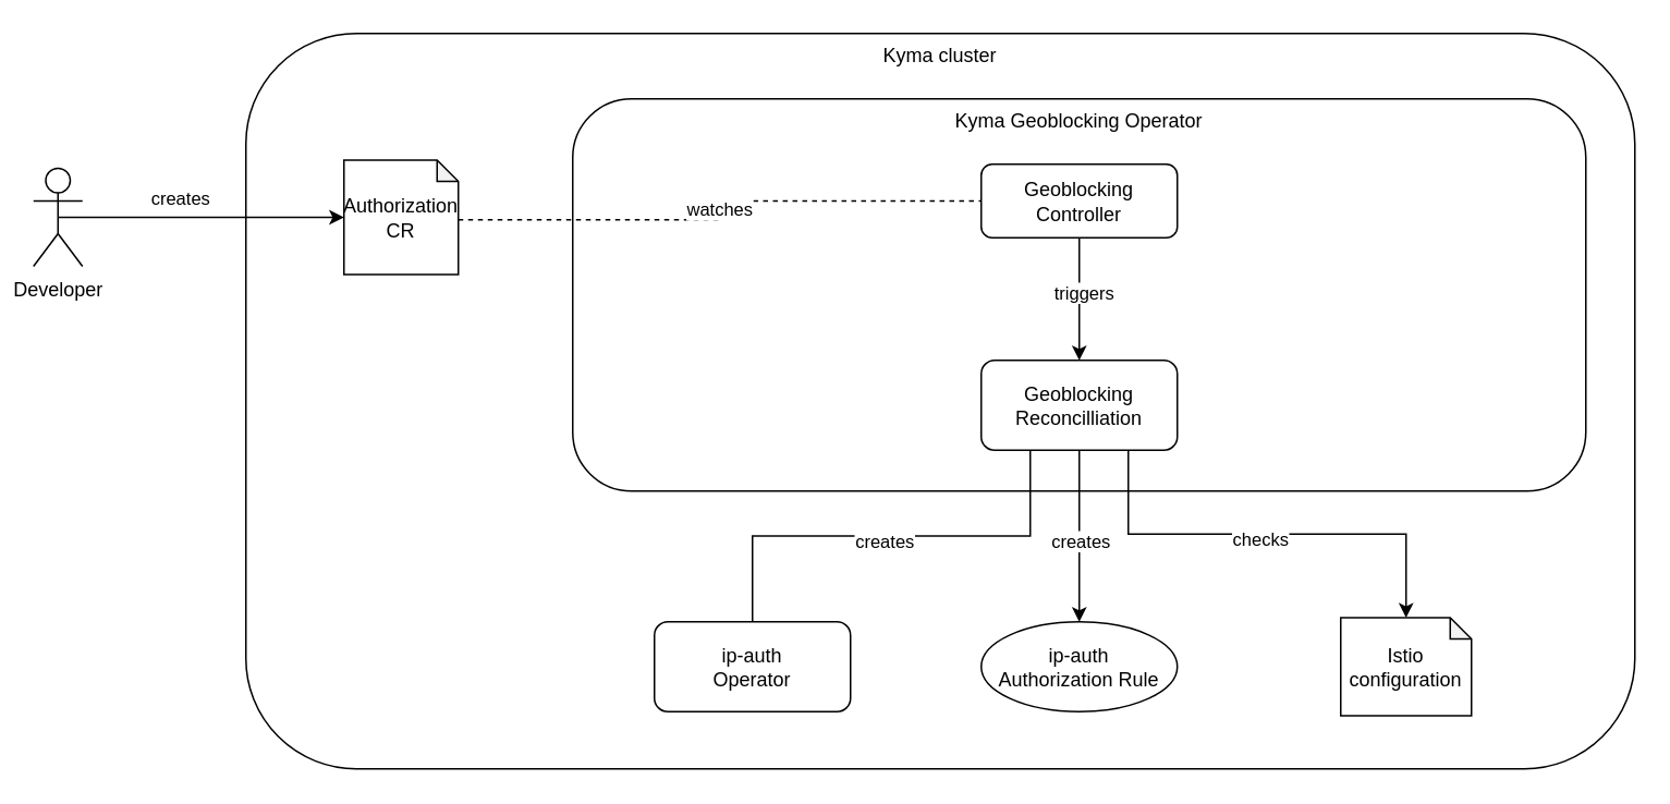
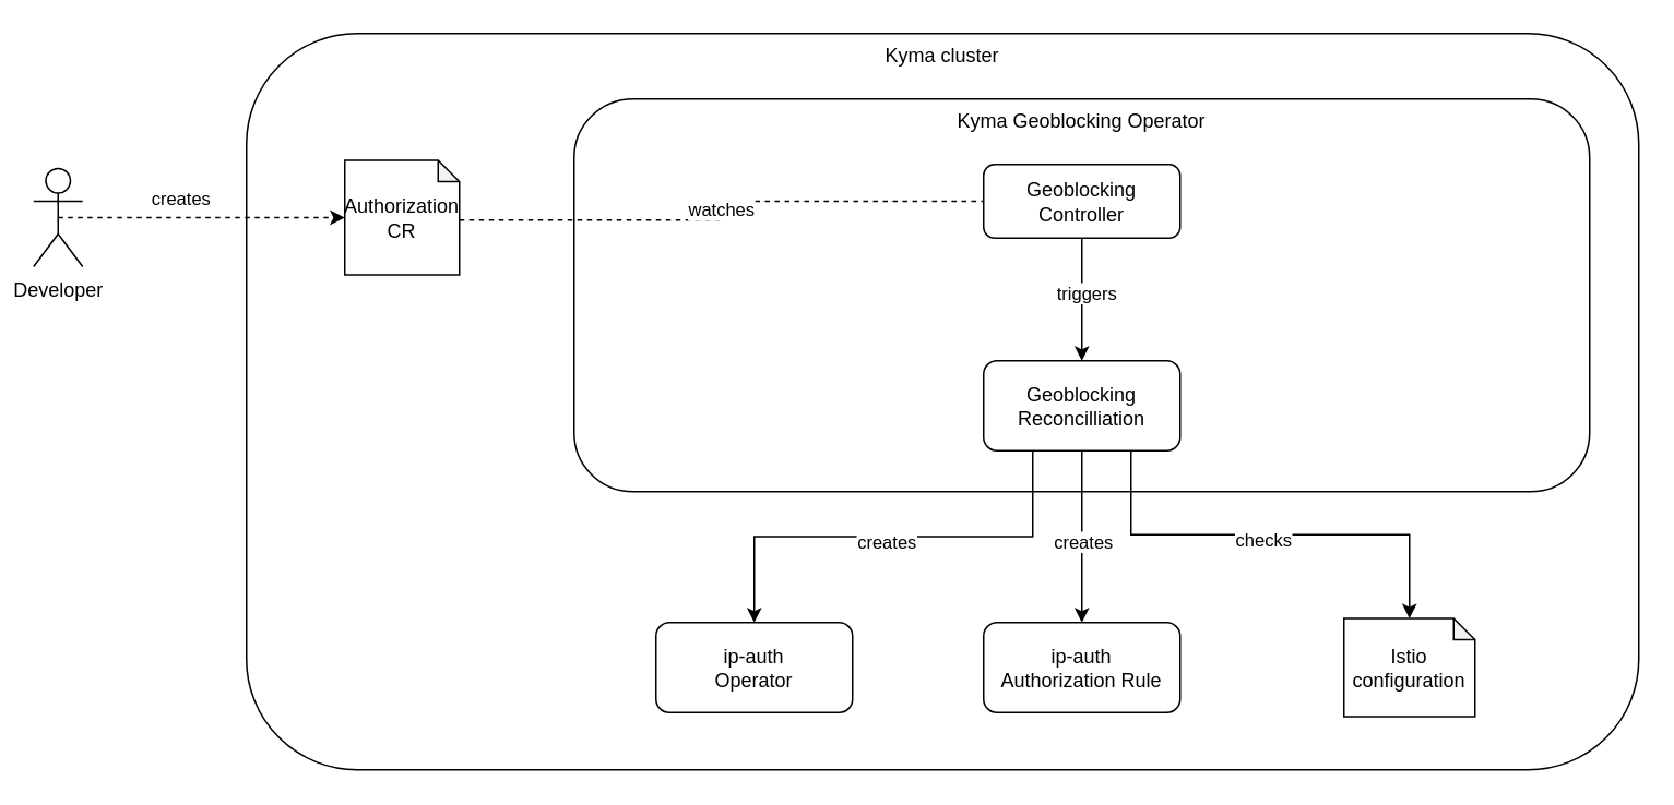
  <mxCell id="0" />
  <mxCell id="1" parent="0" />
  <mxCell id="2" value="Kyma cluster" style="rounded=1;whiteSpace=wrap;html=1;verticalAlign=top;" parent="1" vertex="1"><mxGeometry x="150" y="20" width="850" height="450" as="geometry" /></mxCell>
  <mxCell id="3" value="Kyma Geoblocking Operator" style="rounded=1;whiteSpace=wrap;html=1;verticalAlign=top;" parent="1" vertex="1"><mxGeometry x="350" y="60" width="620" height="240" as="geometry" /></mxCell>
  <mxCell id="4" value="Developer" style="shape=umlActor;verticalLabelPosition=bottom;verticalAlign=top;html=1;outlineConnect=0;" parent="1" vertex="1"><mxGeometry x="20" y="102.5" width="30" height="60" as="geometry" /></mxCell>
  <mxCell id="5" value="watches" style="edgeStyle=orthogonalEdgeStyle;rounded=0;orthogonalLoop=1;jettySize=auto;html=1;exitX=0;exitY=0;exitDx=70;exitDy=36.5;exitPerimeter=0;dashed=1;endArrow=none;endFill=0;entryX=0;entryY=0.5;entryDx=0;entryDy=0;" parent="1" source="6" target="11" edge="1"><mxGeometry relative="1" as="geometry" /></mxCell>
  <mxCell id="6" value="Authorization CR" style="shape=note;whiteSpace=wrap;html=1;backgroundOutline=1;darkOpacity=0.05;size=13;" parent="1" vertex="1"><mxGeometry x="210" y="97.5" width="70" height="70" as="geometry" /></mxCell>
- <mxCell id="7" style="edgeStyle=orthogonalEdgeStyle;rounded=0;orthogonalLoop=1;jettySize=auto;html=1;exitX=0.5;exitY=0.5;exitDx=0;exitDy=0;exitPerimeter=0;entryX=0;entryY=0.5;entryDx=0;entryDy=0;entryPerimeter=0;" parent="1" source="4" target="6" edge="1"><mxGeometry relative="1" as="geometry" /></mxCell>
+ <mxCell id="7" style="edgeStyle=orthogonalEdgeStyle;rounded=0;orthogonalLoop=1;jettySize=auto;html=1;exitX=0.5;exitY=0.5;exitDx=0;exitDy=0;exitPerimeter=0;entryX=0;entryY=0.5;entryDx=0;entryDy=0;entryPerimeter=0;dashed=1;" parent="1" source="4" target="6" edge="1"><mxGeometry relative="1" as="geometry" /></mxCell>
  <mxCell id="8" value="creates" style="edgeLabel;html=1;align=center;verticalAlign=middle;resizable=0;points=[];" parent="7" vertex="1" connectable="0"><mxGeometry x="0.026" y="-1" relative="1" as="geometry"><mxPoint x="-15" y="-13" as="offset" /></mxGeometry></mxCell>
  <mxCell id="9" style="edgeStyle=orthogonalEdgeStyle;rounded=0;orthogonalLoop=1;jettySize=auto;html=1;exitX=0.5;exitY=1;exitDx=0;exitDy=0;" parent="1" source="11" target="18" edge="1"><mxGeometry relative="1" as="geometry" /></mxCell>
  <mxCell id="10" value="triggers" style="edgeLabel;html=1;align=center;verticalAlign=middle;resizable=0;points=[];" parent="9" vertex="1" connectable="0"><mxGeometry x="-0.143" y="2" relative="1" as="geometry"><mxPoint y="1" as="offset" /></mxGeometry></mxCell>
  <mxCell id="11" value="Geoblocking Controller" style="rounded=1;whiteSpace=wrap;html=1;" parent="1" vertex="1"><mxGeometry x="600" y="100" width="120" height="45" as="geometry" /></mxCell>
- <mxCell id="12" style="edgeStyle=orthogonalEdgeStyle;rounded=0;orthogonalLoop=1;jettySize=auto;html=1;exitX=0.25;exitY=1;exitDx=0;exitDy=0;endArrow=none;" parent="1" source="18" target="19" edge="1"><mxGeometry relative="1" as="geometry" /></mxCell>
+ <mxCell id="12" style="edgeStyle=orthogonalEdgeStyle;rounded=0;orthogonalLoop=1;jettySize=auto;html=1;exitX=0.25;exitY=1;exitDx=0;exitDy=0;" parent="1" source="18" target="19" edge="1"><mxGeometry relative="1" as="geometry" /></mxCell>
  <mxCell id="13" value="creates" style="edgeLabel;html=1;align=center;verticalAlign=middle;resizable=0;points=[];" parent="12" vertex="1" connectable="0"><mxGeometry x="-0.236" y="1" relative="1" as="geometry"><mxPoint x="-37" y="2" as="offset" /></mxGeometry></mxCell>
  <mxCell id="14" style="edgeStyle=orthogonalEdgeStyle;rounded=0;orthogonalLoop=1;jettySize=auto;html=1;exitX=0.5;exitY=1;exitDx=0;exitDy=0;entryX=0.5;entryY=0;entryDx=0;entryDy=0;" parent="1" source="18" target="20" edge="1"><mxGeometry relative="1" as="geometry" /></mxCell>
  <mxCell id="15" value="creates" style="edgeLabel;html=1;align=center;verticalAlign=middle;resizable=0;points=[];" parent="14" vertex="1" connectable="0"><mxGeometry x="-0.086" y="2" relative="1" as="geometry"><mxPoint x="-2" y="7" as="offset" /></mxGeometry></mxCell>
  <mxCell id="16" style="edgeStyle=orthogonalEdgeStyle;rounded=0;orthogonalLoop=1;jettySize=auto;html=1;exitX=0.75;exitY=1;exitDx=0;exitDy=0;entryX=0.5;entryY=0;entryDx=0;entryDy=0;entryPerimeter=0;" parent="1" source="18" target="21" edge="1"><mxGeometry relative="1" as="geometry"><mxPoint x="860" y="380" as="targetPoint" /></mxGeometry></mxCell>
  <mxCell id="17" value="checks" style="edgeLabel;html=1;align=center;verticalAlign=middle;resizable=0;points=[];" parent="16" vertex="1" connectable="0"><mxGeometry x="-0.196" y="-2" relative="1" as="geometry"><mxPoint x="22" y="1" as="offset" /></mxGeometry></mxCell>
  <mxCell id="18" value="Geoblocking Reconcilliation" style="rounded=1;whiteSpace=wrap;html=1;" parent="1" vertex="1"><mxGeometry x="600" y="220" width="120" height="55" as="geometry" /></mxCell>
  <mxCell id="19" value="ip-auth&lt;div&gt;Operator&lt;/div&gt;" style="rounded=1;whiteSpace=wrap;html=1;" parent="1" vertex="1"><mxGeometry x="400" y="380" width="120" height="55" as="geometry" /></mxCell>
- <mxCell id="20" value="&lt;div&gt;ip-auth&lt;/div&gt;Authorization Rule" style="ellipse;whiteSpace=wrap;html=1;" parent="1" vertex="1"><mxGeometry x="600" y="380" width="120" height="55" as="geometry" /></mxCell>
+ <mxCell id="20" value="&lt;div&gt;ip-auth&lt;/div&gt;Authorization Rule" style="rounded=1;whiteSpace=wrap;html=1;" parent="1" vertex="1"><mxGeometry x="600" y="380" width="120" height="55" as="geometry" /></mxCell>
  <mxCell id="21" value="Istio configuration" style="shape=note;whiteSpace=wrap;html=1;backgroundOutline=1;darkOpacity=0.05;size=13;" parent="1" vertex="1"><mxGeometry x="820" y="377.5" width="80" height="60" as="geometry" /></mxCell>
